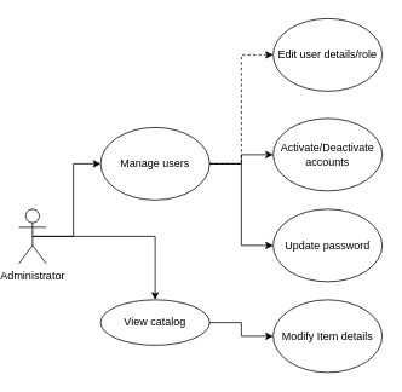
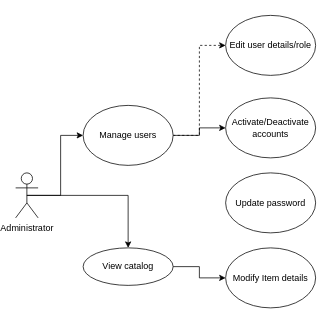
  <mxCell id="0" />
  <mxCell id="1" parent="0" />
  <mxCell id="2" style="edgeStyle=orthogonalEdgeStyle;rounded=0;orthogonalLoop=1;jettySize=auto;html=1;exitX=0.5;exitY=0.5;exitDx=0;exitDy=0;exitPerimeter=0;" edge="1" parent="1" source="4" target="10"><mxGeometry relative="1" as="geometry" /></mxCell>
  <mxCell id="3" style="edgeStyle=orthogonalEdgeStyle;rounded=0;orthogonalLoop=1;jettySize=auto;html=1;exitX=0.5;exitY=0.5;exitDx=0;exitDy=0;exitPerimeter=0;entryX=0;entryY=0.5;entryDx=0;entryDy=0;" edge="1" parent="1" source="4" target="8"><mxGeometry relative="1" as="geometry" /></mxCell>
  <mxCell id="4" value="Administrator" style="shape=umlActor;verticalLabelPosition=bottom;verticalAlign=top;html=1;outlineConnect=0;" vertex="1" parent="1"><mxGeometry x="20" y="230" width="30" height="60" as="geometry" /></mxCell>
  <mxCell id="5" style="edgeStyle=orthogonalEdgeStyle;rounded=0;orthogonalLoop=1;jettySize=auto;html=1;exitX=1;exitY=0.5;exitDx=0;exitDy=0;entryX=0;entryY=0.5;entryDx=0;entryDy=0;dashed=1;" edge="1" parent="1" source="8" target="11"><mxGeometry relative="1" as="geometry" /></mxCell>
  <mxCell id="6" style="edgeStyle=orthogonalEdgeStyle;rounded=0;orthogonalLoop=1;jettySize=auto;html=1;exitX=1;exitY=0.5;exitDx=0;exitDy=0;" edge="1" parent="1" source="8" target="12"><mxGeometry relative="1" as="geometry" /></mxCell>
- <mxCell id="7" style="edgeStyle=orthogonalEdgeStyle;rounded=0;orthogonalLoop=1;jettySize=auto;html=1;exitX=1;exitY=0.5;exitDx=0;exitDy=0;entryX=0;entryY=0.5;entryDx=0;entryDy=0;" edge="1" parent="1" source="8" target="14"><mxGeometry relative="1" as="geometry" /></mxCell>
  <mxCell id="8" value="Manage users" style="ellipse;whiteSpace=wrap;html=1;" vertex="1" parent="1"><mxGeometry x="110" y="140" width="120" height="80" as="geometry" /></mxCell>
  <mxCell id="9" style="edgeStyle=orthogonalEdgeStyle;rounded=0;orthogonalLoop=1;jettySize=auto;html=1;exitX=1;exitY=0.5;exitDx=0;exitDy=0;entryX=0;entryY=0.5;entryDx=0;entryDy=0;" edge="1" parent="1" source="10" target="13"><mxGeometry relative="1" as="geometry" /></mxCell>
  <mxCell id="10" value="View catalog" style="ellipse;whiteSpace=wrap;html=1;" vertex="1" parent="1"><mxGeometry x="110" y="330" width="120" height="50" as="geometry" /></mxCell>
  <mxCell id="11" value="Edit user details/role" style="ellipse;whiteSpace=wrap;html=1;" vertex="1" parent="1"><mxGeometry x="300" y="20" width="120" height="80" as="geometry" /></mxCell>
  <mxCell id="12" value="Activate/Deactivate accounts" style="ellipse;whiteSpace=wrap;html=1;" vertex="1" parent="1"><mxGeometry x="300" y="130" width="120" height="80" as="geometry" /></mxCell>
  <mxCell id="13" value="Modify Item details" style="ellipse;whiteSpace=wrap;html=1;" vertex="1" parent="1"><mxGeometry x="300" y="330" width="120" height="80" as="geometry" /></mxCell>
  <mxCell id="14" value="Update password" style="ellipse;whiteSpace=wrap;html=1;" vertex="1" parent="1"><mxGeometry x="300" y="230" width="120" height="80" as="geometry" /></mxCell>
